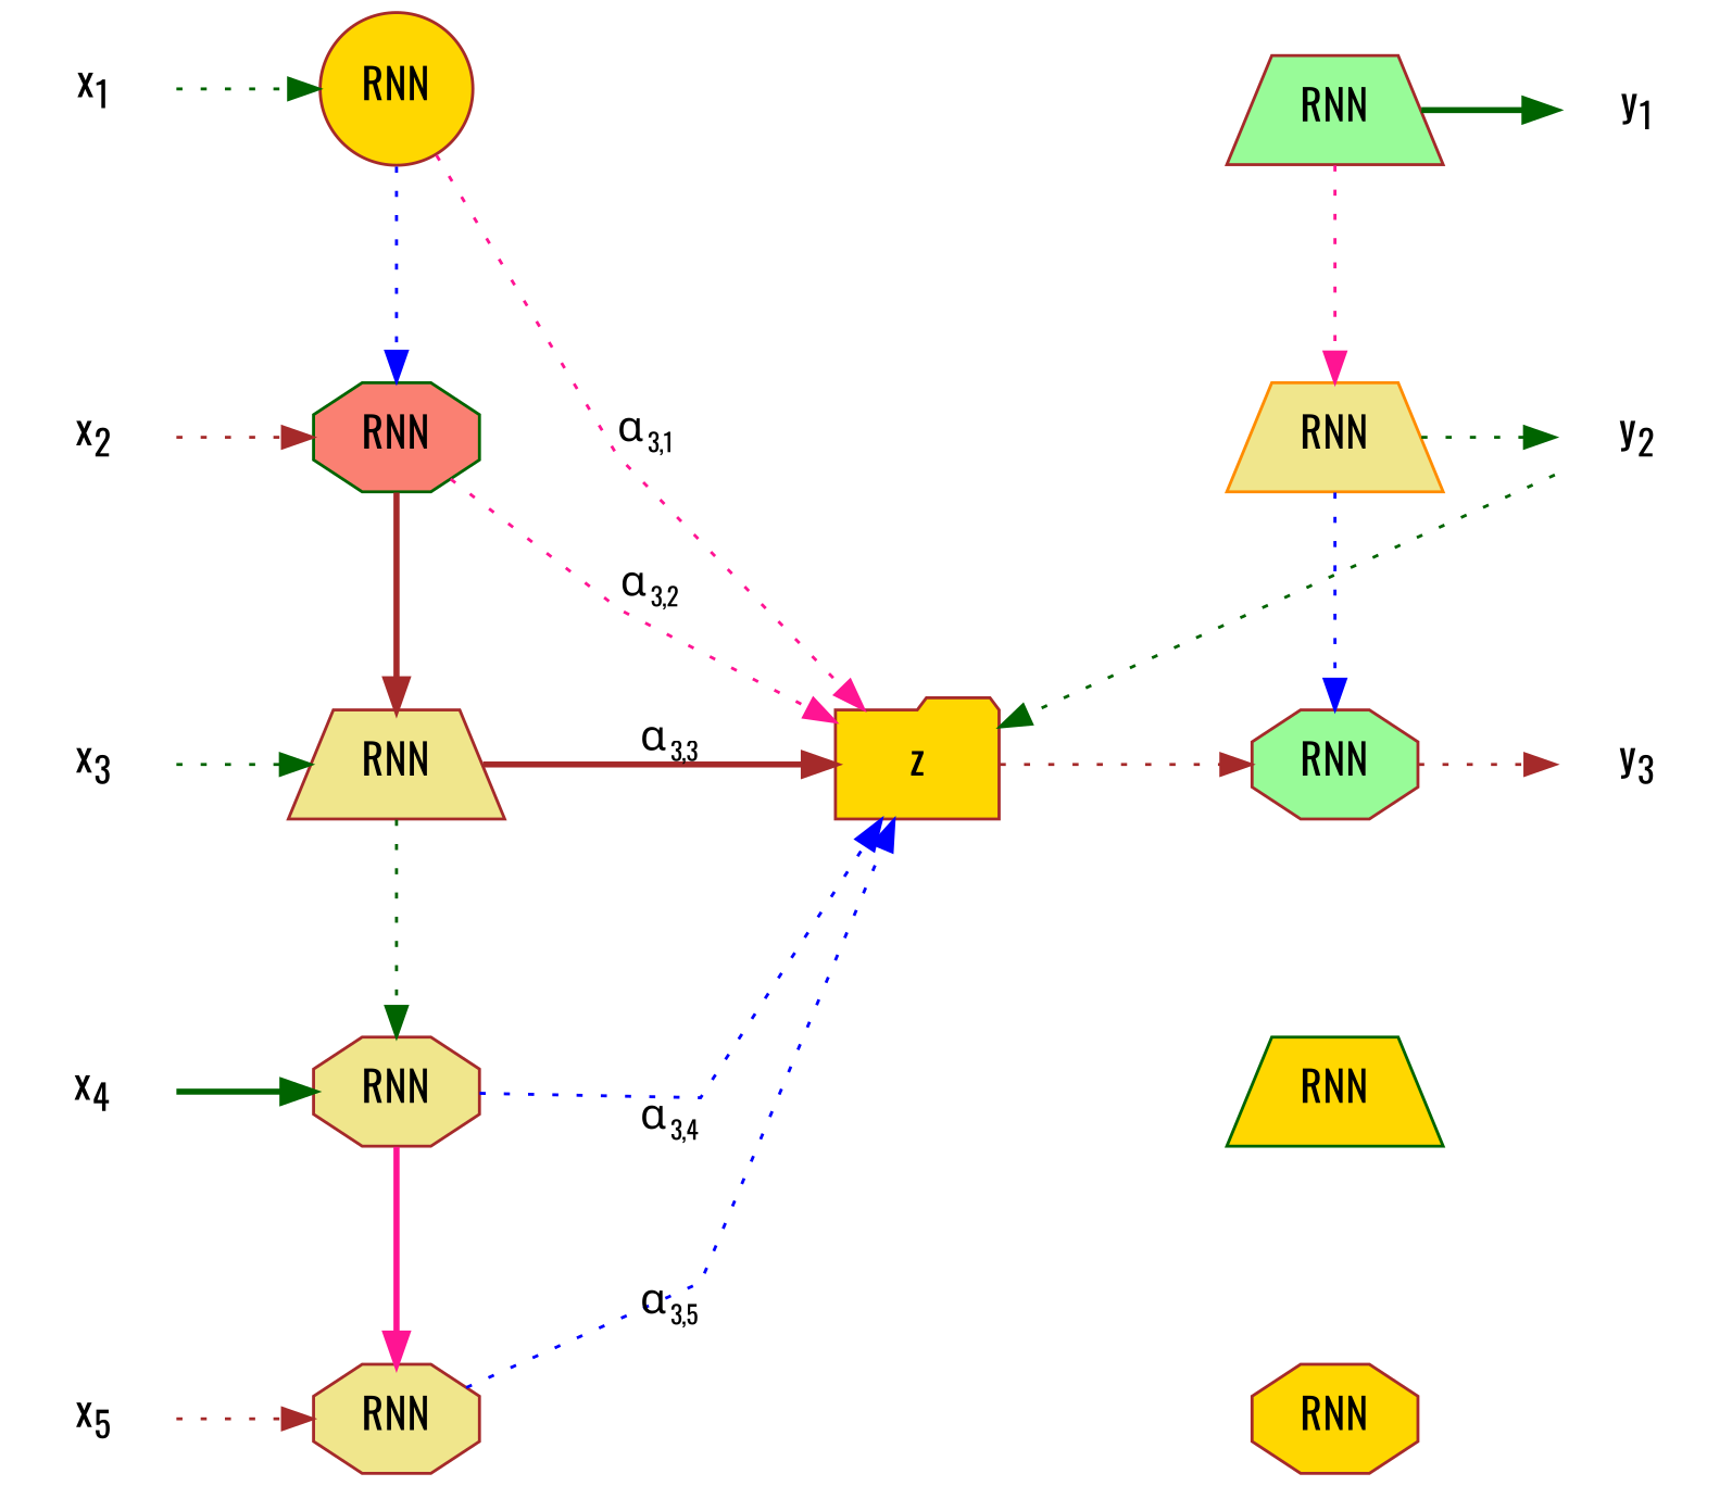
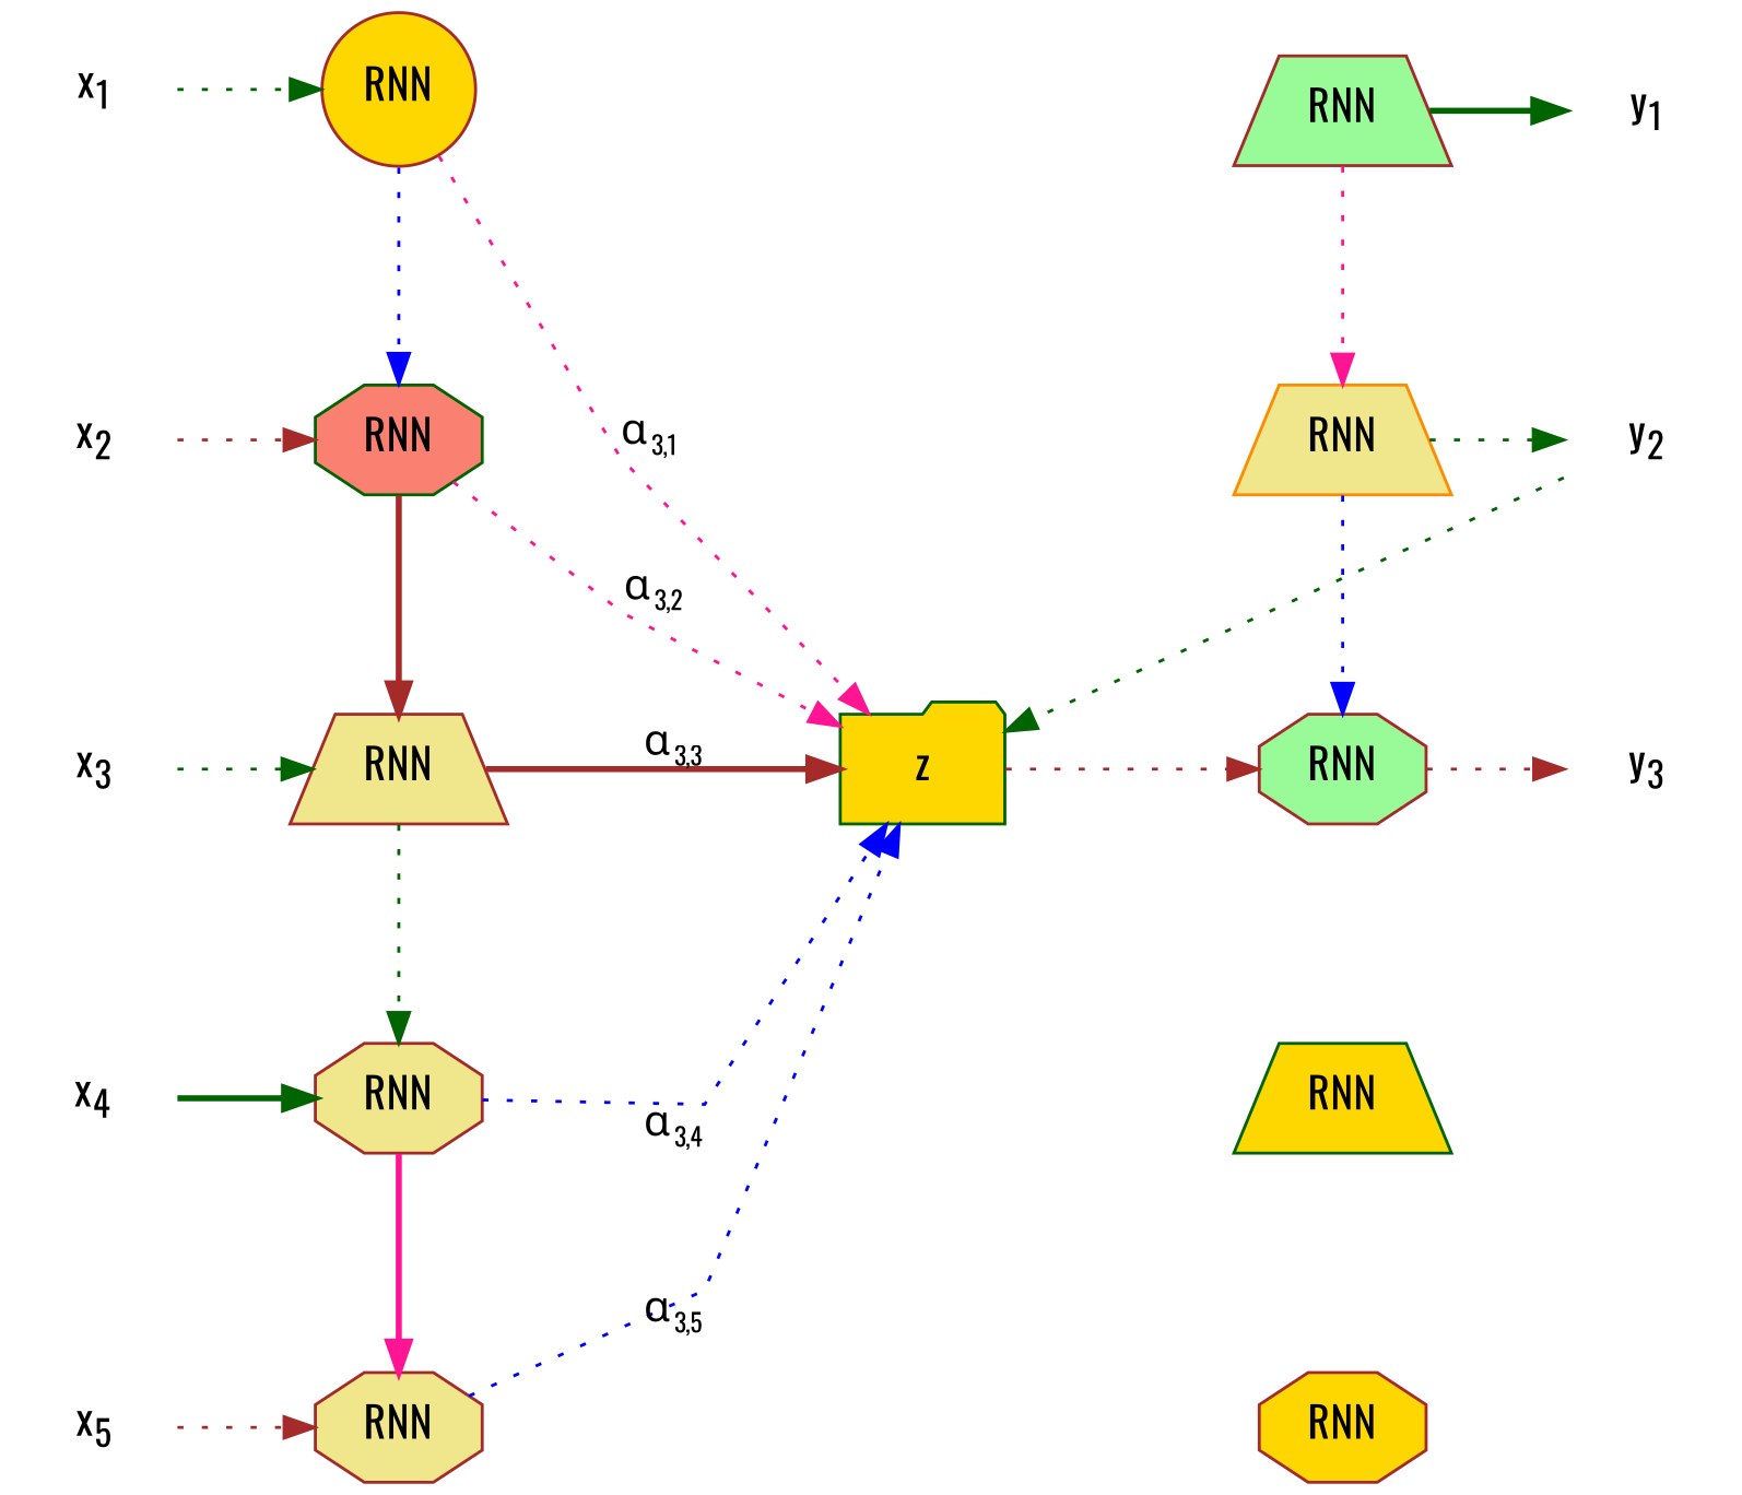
  digraph {
    rankdir=LR
    splines=False
    fontname=Oswald
    node [shape=plaintext style=filled fontname=Oswald]
    edge [color=darkgreen style=dotted fontname=Oswald]
    n1 [fillcolor=palegreen label=RNN shape=trapezium color=brown]
    n2 [fillcolor=khaki label=RNN shape=trapezium color=darkorange]
    n3 [fillcolor=palegreen label=RNN shape=octagon color=brown]
    n4 [fillcolor=gold label=RNN shape=trapezium color=darkgreen]
    n5 [fillcolor=gold label=RNN shape=octagon color=brown]
    n6 [fillcolor=gold label=RNN shape=circle color=brown]
    n7 [fillcolor=salmon label=RNN shape=octagon color=darkgreen]
    n8 [fillcolor=khaki label=RNN shape=trapezium color=brown]
    n9 [fillcolor=khaki label=RNN shape=octagon color=brown]
    n10 [fillcolor=khaki label=RNN shape=octagon color=brown]
    n11 [label=<x<sub>1</sub>> style=""]
    n12 [label=<x<sub>2</sub>> style=""]
    n13 [label=<x<sub>3</sub>> style=""]
    n14 [label=<x<sub>4</sub>> style=""]
    n15 [label=<x<sub>5</sub>> style=""]
    n16 [label=<y<sub>1</sub>> style=""]
    n17 [label=<y<sub>2</sub>> style=""]
-   n18 [fillcolor=gold label=z shape=folder color=brown]
+   n18 [fillcolor=gold label=z shape=folder color=darkgreen]
    n19 [label=<y<sub>3</sub>> style=""]
    subgraph sub_1 {
      rank=same
      n1
      n2
      n3
      n4
      n5
    }
    subgraph sub_2 {
      rank=same
      n6
      n7
      n8
      n9
      n10
    }
    n1 -> n2 [minlen=2 color=deeppink]
    n1 -> n16 [style=bold]
    n2 -> n3 [minlen=2 color=blue]
    n2 -> n17
    n3 -> n4 [minlen=2 style=invis color=""]
    n3 -> n19 [color=brown]
    n4 -> n5 [minlen=2 style=invis color=""]
    n6 -> n7 [minlen=2 color=blue]
    n6 -> n18 [constraint=False label=<α<sub><font point-size="10">3,1</font></sub>     > color=deeppink]
    n7 -> n8 [minlen=2 color=brown style=bold]
    n7 -> n18 [constraint=False label=<α<sub><font point-size="10">3,2</font></sub>    > color=deeppink]
    n8 -> n9 [minlen=2]
    n8 -> n18 [label=<α<sub><font point-size="10">3,3</font></sub>> minlen=2 color=brown style=bold]
    n9 -> n10 [minlen=2 color=deeppink style=bold]
    n9 -> n18 [constraint=False label=<α<sub><font point-size="10">3,4</font></sub>> color=blue]
    n10 -> n18 [constraint=False label=<α<sub><font point-size="10">3,5</font></sub>> color=blue]
    n11 -> n6
    n12 -> n7 [color=brown]
    n13 -> n8
    n14 -> n9 [style=bold]
    n15 -> n10 [color=brown]
    n17 -> n18 [constraint=False]
    n18 -> n3 [minlen=2 color=brown]
  }
